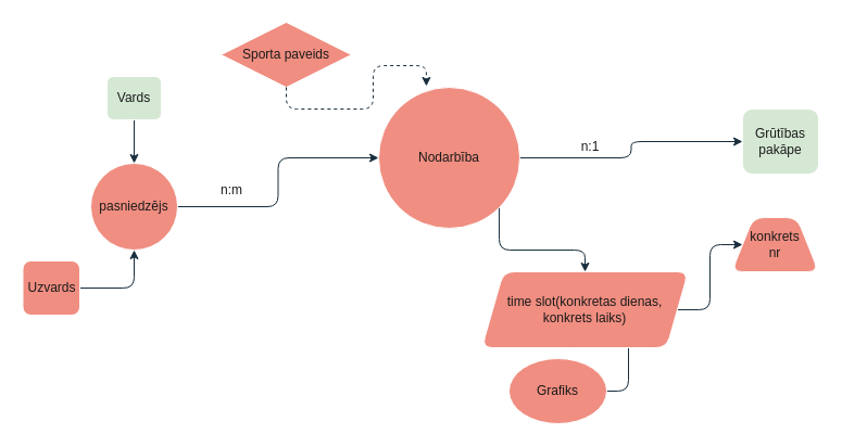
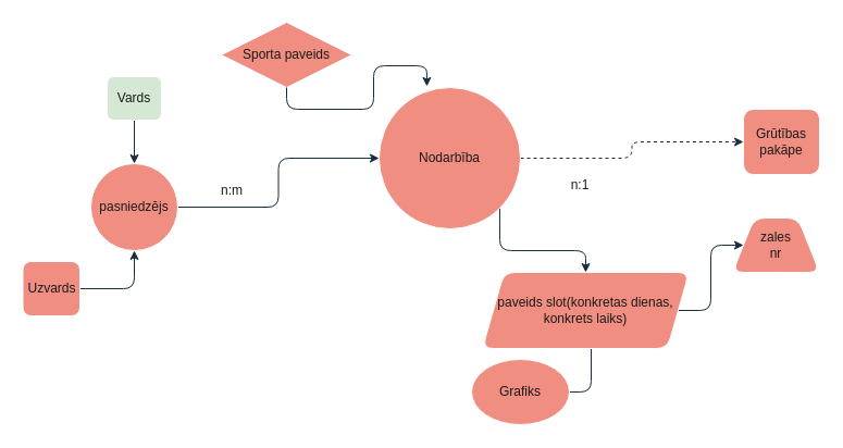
  <mxCell id="0" />
  <mxCell id="1" parent="0" />
  <mxCell id="2" value="Sporta paveids" style="rhombus;whiteSpace=wrap;html=1;labelBackgroundColor=none;fillColor=#F08E81;strokeColor=#FFFFFF;fontColor=#1A1A1A;" vertex="1" parent="1"><mxGeometry x="203" y="20" width="120" height="60" as="geometry" /></mxCell>
- <mxCell id="3" style="edgeStyle=orthogonalEdgeStyle;rounded=1;orthogonalLoop=1;jettySize=auto;html=1;exitX=1;exitY=0.5;exitDx=0;exitDy=0;entryX=0;entryY=0.5;entryDx=0;entryDy=0;labelBackgroundColor=none;strokeColor=#182E3E;fontColor=default;" edge="1" parent="1" source="5" target="7"><mxGeometry relative="1" as="geometry" /></mxCell>
+ <mxCell id="3" style="edgeStyle=orthogonalEdgeStyle;rounded=1;orthogonalLoop=1;jettySize=auto;html=1;exitX=1;exitY=0.5;exitDx=0;exitDy=0;entryX=0;entryY=0.5;entryDx=0;entryDy=0;labelBackgroundColor=none;strokeColor=#182E3E;fontColor=default;dashed=1;" edge="1" parent="1" source="5" target="7"><mxGeometry relative="1" as="geometry" /></mxCell>
  <mxCell id="4" style="edgeStyle=orthogonalEdgeStyle;rounded=1;orthogonalLoop=1;jettySize=auto;html=1;exitX=1;exitY=1;exitDx=0;exitDy=0;strokeColor=#182E3E;fontColor=#1A1A1A;" edge="1" parent="1" source="5" target="19"><mxGeometry relative="1" as="geometry" /></mxCell>
  <mxCell id="5" value="Nodarbība" style="ellipse;whiteSpace=wrap;html=1;aspect=fixed;labelBackgroundColor=none;fillColor=#F08E81;strokeColor=#FFFFFF;fontColor=#1A1A1A;rounded=1;" vertex="1" parent="1"><mxGeometry x="348" y="80" width="130" height="130" as="geometry" /></mxCell>
- <mxCell id="6" style="edgeStyle=orthogonalEdgeStyle;rounded=1;orthogonalLoop=1;jettySize=auto;html=1;exitX=0.5;exitY=1;exitDx=0;exitDy=0;entryX=0.338;entryY=-0.008;entryDx=0;entryDy=0;entryPerimeter=0;labelBackgroundColor=none;strokeColor=#182E3E;fontColor=default;dashed=1;" edge="1" parent="1" source="2" target="5"><mxGeometry relative="1" as="geometry"><mxPoint x="393" y="70" as="targetPoint" /></mxGeometry></mxCell>
- <mxCell id="7" value="Grūtības pakāpe" style="rounded=1;whiteSpace=wrap;html=1;labelBackgroundColor=none;fillColor=#d5e8d4;strokeColor=#FFFFFF;fontColor=#1A1A1A;" vertex="1" parent="1"><mxGeometry x="683" y="100" width="70" height="60" as="geometry" /></mxCell>
+ <mxCell id="6" style="edgeStyle=orthogonalEdgeStyle;rounded=1;orthogonalLoop=1;jettySize=auto;html=1;exitX=0.5;exitY=1;exitDx=0;exitDy=0;entryX=0.338;entryY=-0.008;entryDx=0;entryDy=0;entryPerimeter=0;labelBackgroundColor=none;strokeColor=#182E3E;fontColor=default;" edge="1" parent="1" source="2" target="5"><mxGeometry relative="1" as="geometry"><mxPoint x="393" y="70" as="targetPoint" /></mxGeometry></mxCell>
+ <mxCell id="7" value="Grūtības pakāpe" style="rounded=1;whiteSpace=wrap;html=1;labelBackgroundColor=none;fillColor=#F08E81;strokeColor=#FFFFFF;fontColor=#1A1A1A;" vertex="1" parent="1"><mxGeometry x="683" y="100" width="70" height="60" as="geometry" /></mxCell>
  <mxCell id="8" style="edgeStyle=orthogonalEdgeStyle;rounded=1;orthogonalLoop=1;jettySize=auto;html=1;entryX=0;entryY=0.5;entryDx=0;entryDy=0;strokeColor=#182E3E;fontColor=default;labelBackgroundColor=none;" edge="1" parent="1" source="9" target="5"><mxGeometry relative="1" as="geometry" /></mxCell>
  <mxCell id="9" value="pasniedzējs" style="ellipse;whiteSpace=wrap;html=1;aspect=fixed;strokeColor=#FFFFFF;fontColor=#1A1A1A;fillColor=#F08E81;rounded=1;labelBackgroundColor=none;" vertex="1" parent="1"><mxGeometry x="83" y="150" width="80" height="80" as="geometry" /></mxCell>
- <mxCell id="10" value="n:1" style="text;html=1;strokeColor=none;fillColor=none;align=center;verticalAlign=middle;whiteSpace=wrap;rounded=1;fontColor=#1A1A1A;" vertex="1" parent="1"><mxGeometry x="513" y="120" width="60" height="30" as="geometry" /></mxCell>
+ <mxCell id="10" value="n:1" style="text;html=1;strokeColor=none;fillColor=none;align=center;verticalAlign=middle;whiteSpace=wrap;rounded=1;fontColor=#1A1A1A;" vertex="1" parent="1"><mxGeometry x="503" y="155" width="60" height="30" as="geometry" /></mxCell>
  <mxCell id="11" value="n:m" style="text;html=1;strokeColor=none;fillColor=none;align=center;verticalAlign=middle;whiteSpace=wrap;rounded=1;fontColor=#1A1A1A;" vertex="1" parent="1"><mxGeometry x="183" y="160" width="60" height="30" as="geometry" /></mxCell>
  <mxCell id="12" style="edgeStyle=orthogonalEdgeStyle;rounded=1;orthogonalLoop=1;jettySize=auto;html=1;strokeColor=#182E3E;fontColor=#1A1A1A;" edge="1" parent="1" source="13" target="9"><mxGeometry relative="1" as="geometry" /></mxCell>
  <mxCell id="13" value="Vards" style="rounded=1;whiteSpace=wrap;html=1;strokeColor=#FFFFFF;fontColor=#1A1A1A;fillColor=#d5e8d4;" vertex="1" parent="1"><mxGeometry x="98" y="70" width="50" height="40" as="geometry" /></mxCell>
  <mxCell id="14" style="edgeStyle=orthogonalEdgeStyle;rounded=1;orthogonalLoop=1;jettySize=auto;html=1;entryX=0.5;entryY=1;entryDx=0;entryDy=0;strokeColor=#182E3E;fontColor=#1A1A1A;" edge="1" parent="1" source="15" target="9"><mxGeometry relative="1" as="geometry" /></mxCell>
  <mxCell id="15" value="Uzvards" style="rounded=1;whiteSpace=wrap;html=1;strokeColor=#FFFFFF;fontColor=#1A1A1A;fillColor=#F08E81;" vertex="1" parent="1"><mxGeometry x="20.5" y="240" width="52.5" height="50" as="geometry" /></mxCell>
  <mxCell id="16" style="edgeStyle=orthogonalEdgeStyle;rounded=1;orthogonalLoop=1;jettySize=auto;html=1;exitX=1;exitY=0.5;exitDx=0;exitDy=0;entryX=0.5;entryY=1;entryDx=0;entryDy=0;strokeColor=#182E3E;fontColor=#1A1A1A;" edge="1" parent="1" source="17" target="19"><mxGeometry relative="1" as="geometry" /></mxCell>
- <mxCell id="17" value="Grafiks" style="ellipse;whiteSpace=wrap;html=1;rounded=1;strokeColor=#FFFFFF;fontColor=#1A1A1A;fillColor=#F08E81;" vertex="1" parent="1"><mxGeometry x="468" y="330" width="90" height="60" as="geometry" /></mxCell>
+ <mxCell id="17" value="Grafiks" style="ellipse;whiteSpace=wrap;html=1;rounded=1;strokeColor=#FFFFFF;fontColor=#1A1A1A;fillColor=#F08E81;" vertex="1" parent="1"><mxGeometry x="433" y="330" width="90" height="60" as="geometry" /></mxCell>
  <mxCell id="18" style="edgeStyle=orthogonalEdgeStyle;rounded=1;orthogonalLoop=1;jettySize=auto;html=1;exitX=1;exitY=0.5;exitDx=0;exitDy=0;strokeColor=#182E3E;fontColor=#1A1A1A;" edge="1" parent="1" source="19" target="20"><mxGeometry relative="1" as="geometry" /></mxCell>
- <mxCell id="19" value="time slot(konkretas dienas, konkrets laiks)" style="shape=parallelogram;perimeter=parallelogramPerimeter;whiteSpace=wrap;html=1;fixedSize=1;rounded=1;strokeColor=#FFFFFF;fontColor=#1A1A1A;fillColor=#F08E81;" vertex="1" parent="1"><mxGeometry x="443" y="250" width="190" height="70" as="geometry" /></mxCell>
- <mxCell id="20" value="konkrets&lt;br&gt;nr" style="shape=trapezoid;perimeter=trapezoidPerimeter;whiteSpace=wrap;html=1;fixedSize=1;rounded=1;strokeColor=#FFFFFF;fontColor=#1A1A1A;fillColor=#F08E81;" vertex="1" parent="1"><mxGeometry x="673" y="200" width="80" height="50" as="geometry" /></mxCell>
+ <mxCell id="19" value="paveids slot(konkretas dienas, konkrets laiks)" style="shape=parallelogram;perimeter=parallelogramPerimeter;whiteSpace=wrap;html=1;fixedSize=1;rounded=1;strokeColor=#FFFFFF;fontColor=#1A1A1A;fillColor=#F08E81;" vertex="1" parent="1"><mxGeometry x="443" y="250" width="190" height="70" as="geometry" /></mxCell>
+ <mxCell id="20" value="zales&lt;br&gt;nr" style="shape=trapezoid;perimeter=trapezoidPerimeter;whiteSpace=wrap;html=1;fixedSize=1;rounded=1;strokeColor=#FFFFFF;fontColor=#1A1A1A;fillColor=#F08E81;" vertex="1" parent="1"><mxGeometry x="673" y="200" width="80" height="50" as="geometry" /></mxCell>
